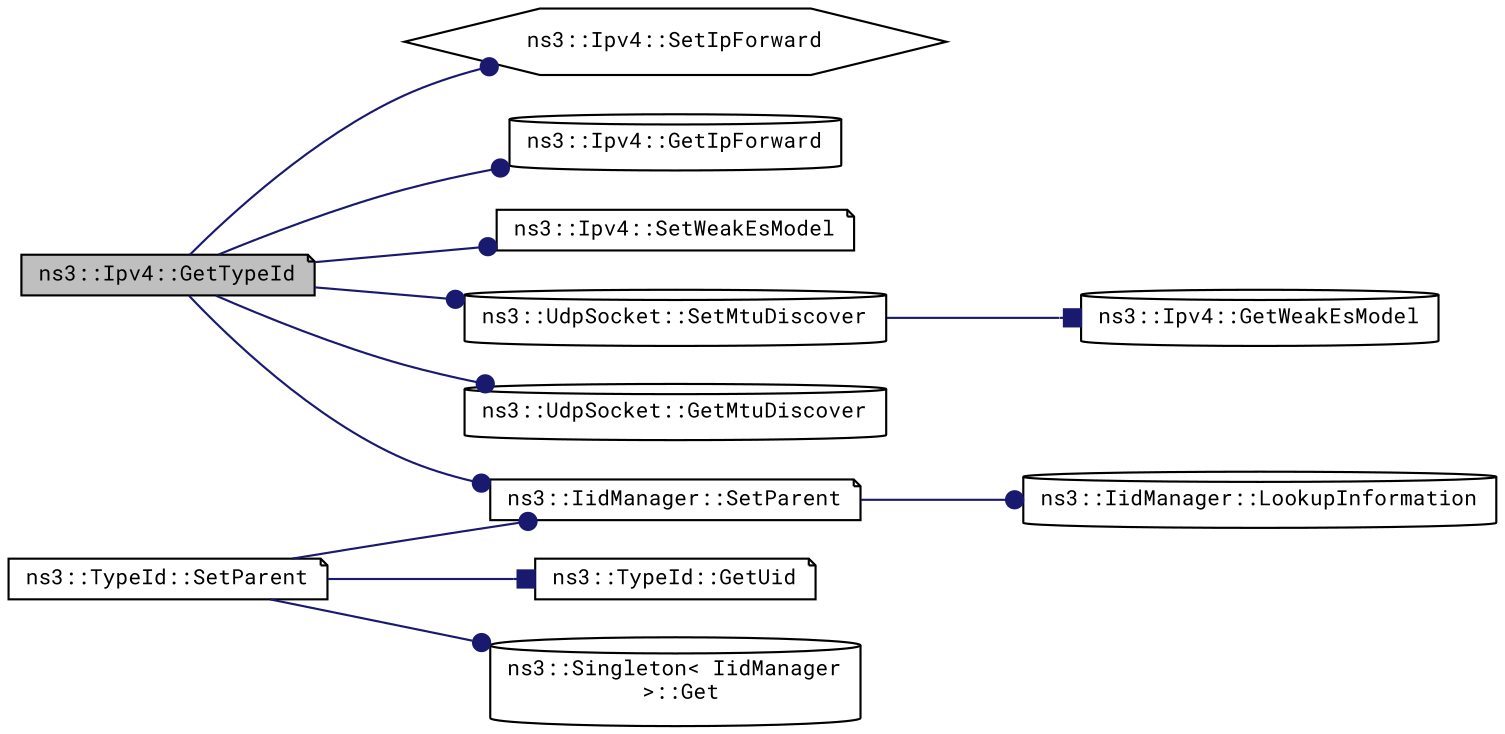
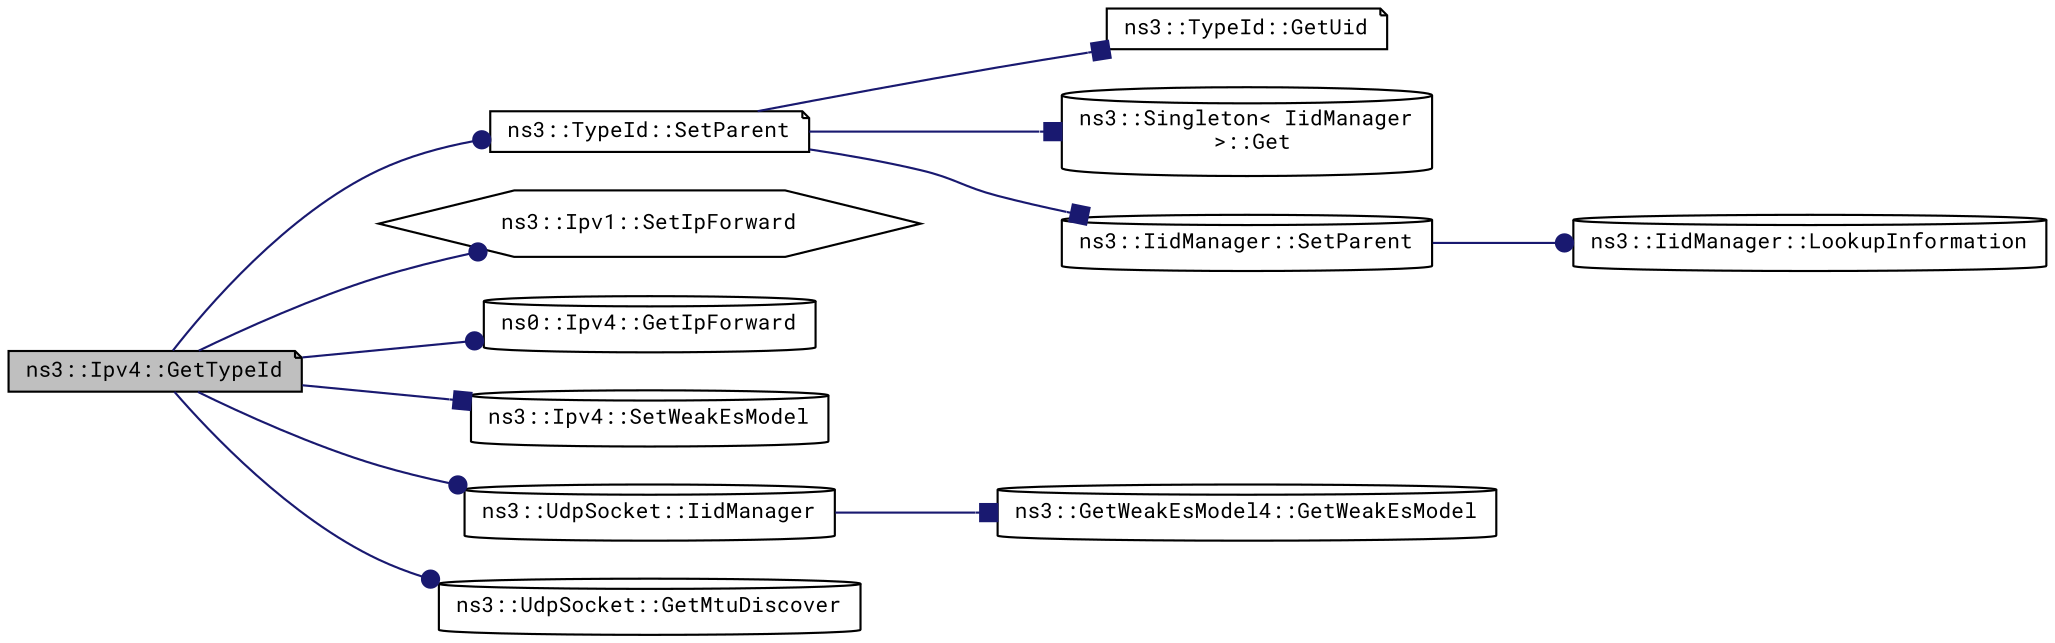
  digraph {
    fontname="Roboto Mono"
    rankdir=LR
    node [color=black fillcolor=white fontname="Roboto Mono" fontsize=10 shape=cylinder style=filled]
    edge [arrowhead=dot color=midnightblue fontname="Roboto Mono" fontsize=10 labelfontname=Helvetica labelfontsize=10 style=solid]
    n1 [fillcolor=grey75 fontcolor=black height=0.2 label="ns3::Ipv4::GetTypeId" shape=note width=0.4]
    n2 [height=0.2 label="ns3::TypeId::SetParent" shape=note width=0.4]
-   n3 [height=0.2 label="ns3::Ipv4::SetIpForward" shape=hexagon width=0.4]
-   n4 [height=0.2 label="ns3::Ipv4::GetIpForward" width=0.4]
-   n5 [height=0.2 label="ns3::Ipv4::SetWeakEsModel" shape=note width=0.4]
-   n6 [height=0.2 label="ns3::UdpSocket::SetMtuDiscover" width=0.4]
+   n3 [height=0.2 label="ns3::Ipv1::SetIpForward" shape=hexagon width=0.4]
+   n4 [height=0.2 label="ns0::Ipv4::GetIpForward" width=0.4]
+   n5 [height=0.2 label="ns3::Ipv4::SetWeakEsModel" width=0.4]
+   n6 [height=0.2 label="ns3::UdpSocket::IidManager" width=0.4]
    n7 [height=0.2 label="ns3::UdpSocket::GetMtuDiscover" width=0.4]
    n8 [height=0.2 label="ns3::TypeId::GetUid" shape=note width=0.4]
    n9 [height=0.2 label="ns3::Singleton\< IidManager\l \>::Get" width=0.4]
-   n10 [height=0.2 label="ns3::IidManager::SetParent" shape=note width=0.4]
-   n11 [height=0.2 label="ns3::Ipv4::GetWeakEsModel" width=0.4]
+   n10 [height=0.2 label="ns3::IidManager::SetParent" width=0.4]
+   n11 [height=0.2 label="ns3::GetWeakEsModel4::GetWeakEsModel" width=0.4]
    n12 [height=0.2 label="ns3::IidManager::LookupInformation" width=0.4]
-   n1 -> n10
+   n1 -> n2
    n1 -> n3
    n1 -> n4
-   n1 -> n5
+   n1 -> n5 [arrowhead=box]
    n1 -> n6
    n1 -> n7
    n2 -> n8 [arrowhead=box]
-   n2 -> n9
-   n2 -> n10
+   n2 -> n9 [arrowhead=box]
+   n2 -> n10 [arrowhead=box]
    n6 -> n11 [arrowhead=box]
    n10 -> n12
  }
